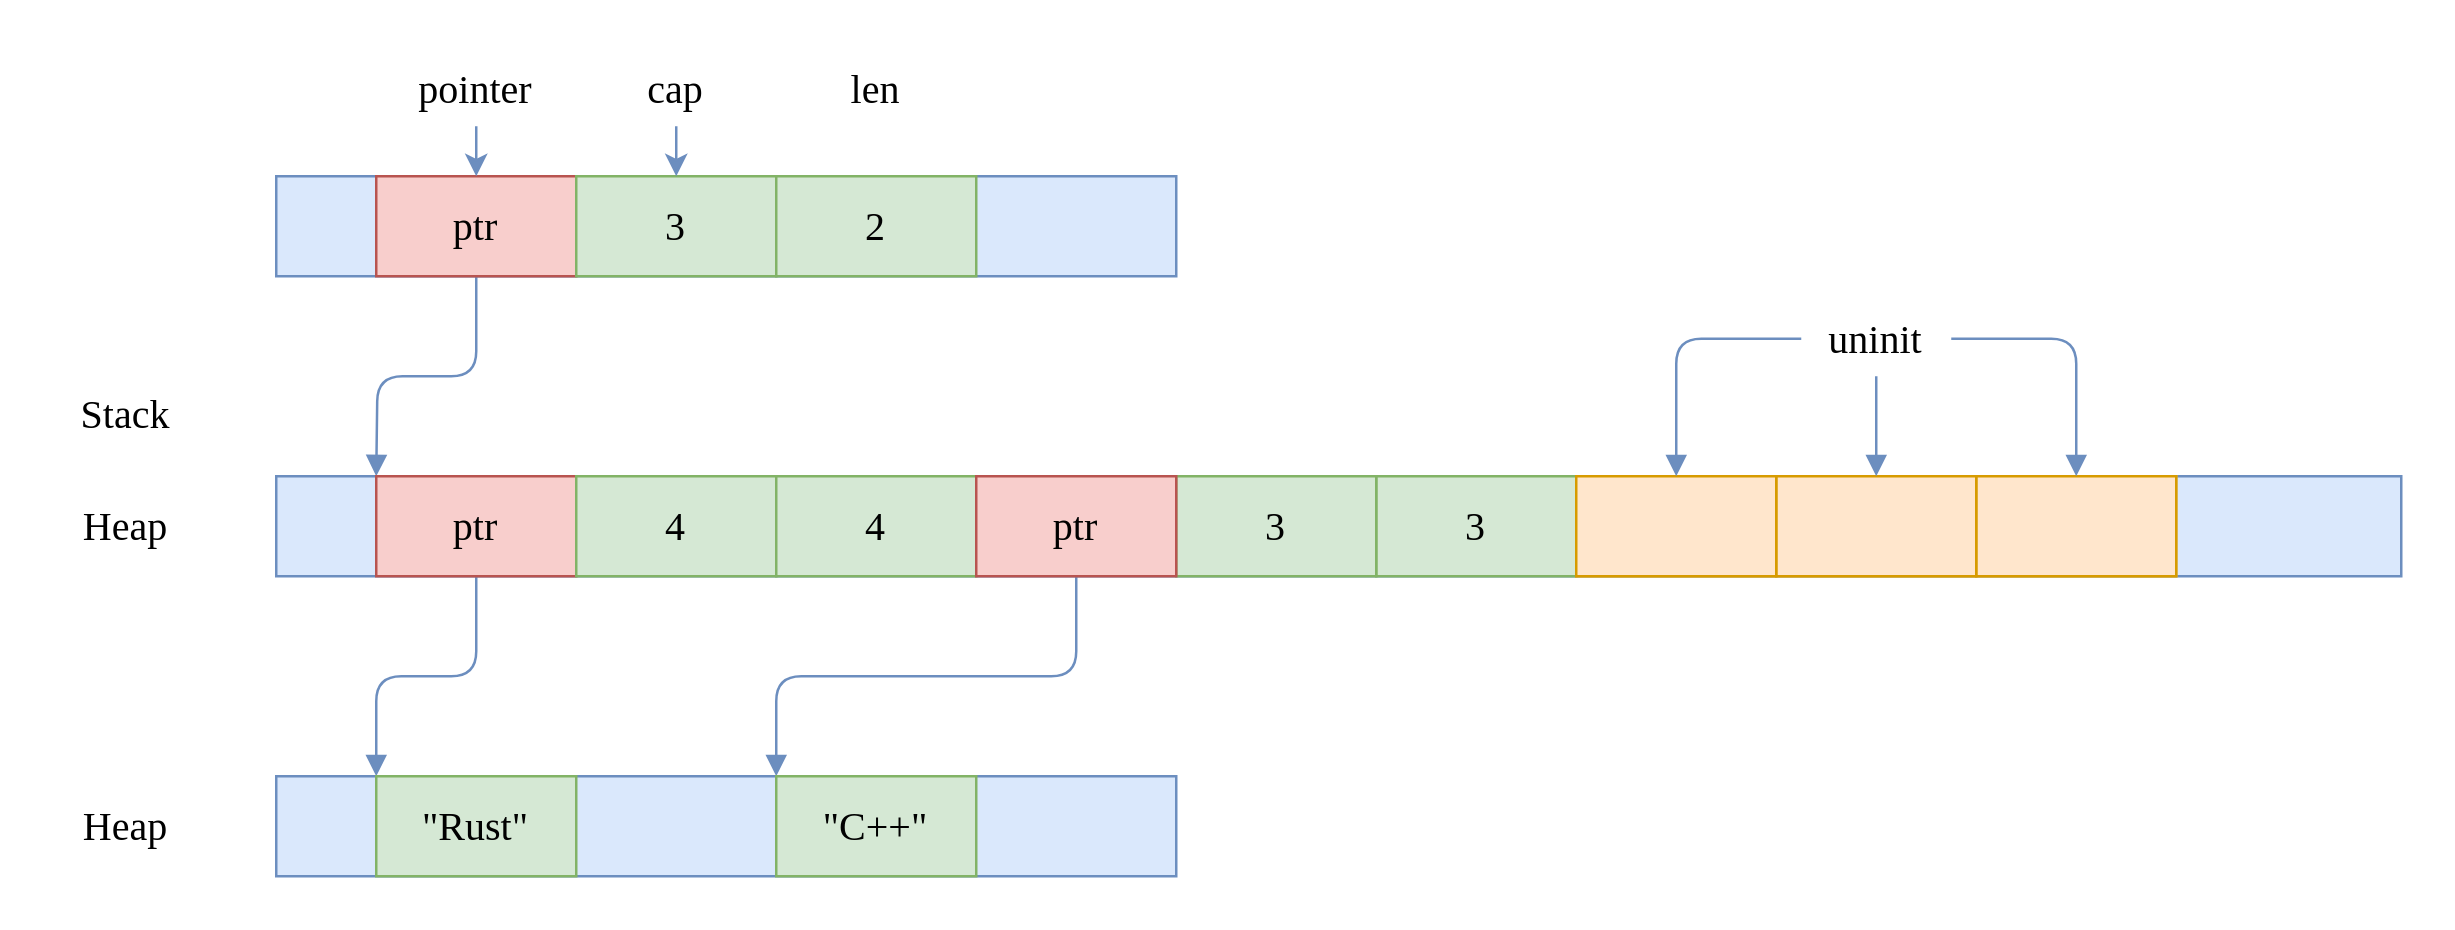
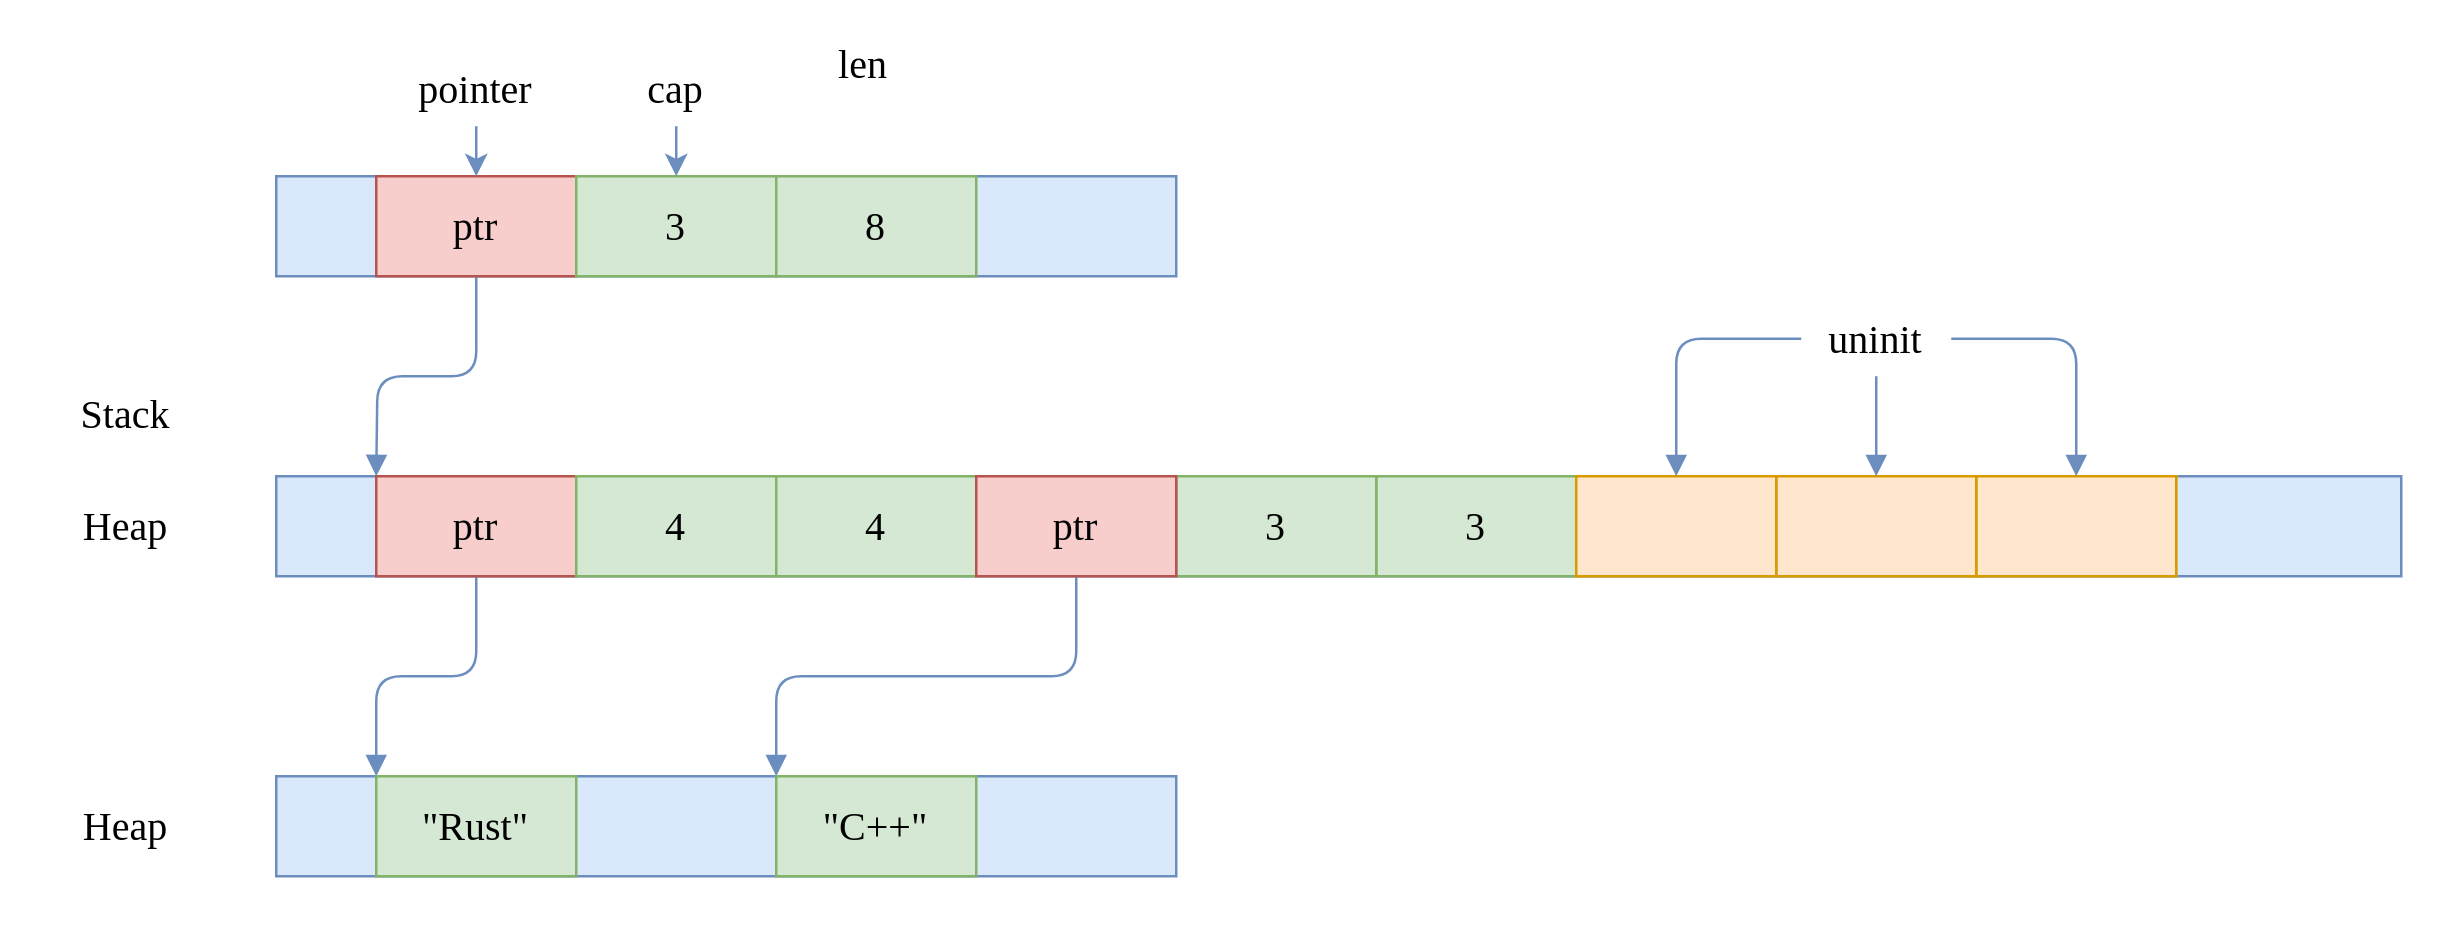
  <mxCell id="0" />
  <mxCell id="1" parent="0" />
  <mxCell id="2" value="" style="rounded=0;whiteSpace=wrap;html=1;shadow=0;strokeColor=#6c8ebf;strokeWidth=1;fontFamily=Ubuntu;fontSize=16;fontStyle=0;fillColor=#dae8fc;" parent="1" vertex="1"><mxGeometry x="110" y="190" width="850" height="40" as="geometry" /></mxCell>
  <mxCell id="3" value="" style="rounded=0;whiteSpace=wrap;html=1;shadow=0;strokeColor=#6c8ebf;strokeWidth=1;fontFamily=Ubuntu;fontSize=16;fontStyle=0;fillColor=#dae8fc;" parent="1" vertex="1"><mxGeometry x="110" y="70" width="360" height="40" as="geometry" /></mxCell>
  <mxCell id="4" style="edgeStyle=orthogonalEdgeStyle;rounded=1;orthogonalLoop=1;jettySize=auto;html=1;entryX=0;entryY=0;entryDx=0;entryDy=0;shadow=0;strokeColor=#6c8ebf;strokeWidth=1;fontFamily=Ubuntu;fontSize=14;fontStyle=0;endArrow=block;endFill=1;fillColor=#dae8fc;" parent="1" source="5" edge="1"><mxGeometry relative="1" as="geometry"><mxPoint x="150" y="190" as="targetPoint" /></mxGeometry></mxCell>
  <mxCell id="5" value="ptr" style="rounded=0;whiteSpace=wrap;html=1;shadow=0;strokeColor=#b85450;strokeWidth=1;fontFamily=Ubuntu;fontSize=16;fontStyle=0;fillColor=#f8cecc;" parent="1" vertex="1"><mxGeometry x="150" y="70" width="80" height="40" as="geometry" /></mxCell>
  <mxCell id="6" value="3" style="rounded=0;whiteSpace=wrap;html=1;shadow=0;strokeColor=#82b366;strokeWidth=1;fontFamily=Ubuntu;fontSize=16;fontStyle=0;fillColor=#d5e8d4;" parent="1" vertex="1"><mxGeometry x="230" y="70" width="80" height="40" as="geometry" /></mxCell>
- <mxCell id="7" value="2" style="rounded=0;whiteSpace=wrap;html=1;shadow=0;strokeColor=#82b366;strokeWidth=1;fontFamily=Ubuntu;fontSize=16;fontStyle=0;fillColor=#d5e8d4;" parent="1" vertex="1"><mxGeometry x="310" y="70" width="80" height="40" as="geometry" /></mxCell>
+ <mxCell id="7" value="8" style="rounded=0;whiteSpace=wrap;html=1;shadow=0;strokeColor=#82b366;strokeWidth=1;fontFamily=Ubuntu;fontSize=16;fontStyle=0;fillColor=#d5e8d4;" parent="1" vertex="1"><mxGeometry x="310" y="70" width="80" height="40" as="geometry" /></mxCell>
  <mxCell id="8" value="cap" style="text;html=1;align=center;verticalAlign=middle;whiteSpace=wrap;rounded=0;fontFamily=Ubuntu;fontSize=16;fontStyle=0;" parent="1" vertex="1"><mxGeometry x="240" y="20" width="60" height="30" as="geometry" /></mxCell>
- <mxCell id="9" value="len" style="text;html=1;align=center;verticalAlign=middle;whiteSpace=wrap;rounded=0;fontFamily=Ubuntu;fontSize=16;fontStyle=0;" parent="1" vertex="1"><mxGeometry x="320" y="20" width="60" height="30" as="geometry" /></mxCell>
+ <mxCell id="9" value="len" style="text;html=1;align=center;verticalAlign=middle;whiteSpace=wrap;rounded=0;fontFamily=Ubuntu;fontSize=16;fontStyle=0;" parent="1" vertex="1"><mxGeometry x="315" y="10" width="60" height="30" as="geometry" /></mxCell>
  <mxCell id="10" value="pointer" style="text;html=1;align=center;verticalAlign=middle;whiteSpace=wrap;rounded=0;fontFamily=Ubuntu;fontSize=16;fontStyle=0;" parent="1" vertex="1"><mxGeometry x="160" y="20" width="60" height="30" as="geometry" /></mxCell>
  <mxCell id="11" value="" style="endArrow=classic;html=1;rounded=1;shadow=0;strokeColor=#6c8ebf;strokeWidth=1;fontFamily=Ubuntu;fontSize=14;fontStyle=0;fillColor=#dae8fc;exitX=0.5;exitY=1;exitDx=0;exitDy=0;entryX=0.5;entryY=0;entryDx=0;entryDy=0;" parent="1" source="10" target="5" edge="1"><mxGeometry width="50" height="50" relative="1" as="geometry"><mxPoint x="310" y="280" as="sourcePoint" /><mxPoint x="360" y="230" as="targetPoint" /></mxGeometry></mxCell>
  <mxCell id="12" value="" style="endArrow=classic;html=1;rounded=1;shadow=0;strokeColor=#6c8ebf;strokeWidth=1;fontFamily=Ubuntu;fontSize=14;fontStyle=0;fillColor=#dae8fc;exitX=0.5;exitY=1;exitDx=0;exitDy=0;" parent="1" source="8" target="6" edge="1"><mxGeometry width="50" height="50" relative="1" as="geometry"><mxPoint x="310" y="280" as="sourcePoint" /><mxPoint x="360" y="230" as="targetPoint" /></mxGeometry></mxCell>
  <mxCell id="13" value="Stack" style="text;html=1;align=center;verticalAlign=middle;whiteSpace=wrap;rounded=0;fontFamily=Ubuntu;fontSize=16;fontStyle=0;" parent="1" vertex="1"><mxGeometry x="20" y="150" width="60" height="30" as="geometry" /></mxCell>
  <mxCell id="14" value="Heap" style="text;html=1;align=center;verticalAlign=middle;whiteSpace=wrap;rounded=0;fontFamily=Ubuntu;fontSize=16;fontStyle=0;" parent="1" vertex="1"><mxGeometry x="20" y="195" width="60" height="30" as="geometry" /></mxCell>
  <mxCell id="15" style="edgeStyle=orthogonalEdgeStyle;rounded=1;orthogonalLoop=1;jettySize=auto;html=1;entryX=0;entryY=0;entryDx=0;entryDy=0;shadow=0;strokeColor=#6c8ebf;strokeWidth=1;fontFamily=Ubuntu;fontSize=14;fontStyle=0;endArrow=block;endFill=1;fillColor=#dae8fc;" parent="1" source="16" target="32" edge="1"><mxGeometry relative="1" as="geometry" /></mxCell>
  <mxCell id="16" value="ptr" style="rounded=0;whiteSpace=wrap;html=1;shadow=0;strokeColor=#b85450;strokeWidth=1;fontFamily=Ubuntu;fontSize=16;fontStyle=0;fillColor=#f8cecc;" parent="1" vertex="1"><mxGeometry x="150" y="190" width="80" height="40" as="geometry" /></mxCell>
  <mxCell id="17" value="4" style="rounded=0;whiteSpace=wrap;html=1;shadow=0;strokeColor=#82b366;strokeWidth=1;fontFamily=Ubuntu;fontSize=16;fontStyle=0;fillColor=#d5e8d4;" parent="1" vertex="1"><mxGeometry x="230" y="190" width="80" height="40" as="geometry" /></mxCell>
  <mxCell id="18" value="4" style="rounded=0;whiteSpace=wrap;html=1;shadow=0;strokeColor=#82b366;strokeWidth=1;fontFamily=Ubuntu;fontSize=16;fontStyle=0;fillColor=#d5e8d4;" parent="1" vertex="1"><mxGeometry x="310" y="190" width="80" height="40" as="geometry" /></mxCell>
  <mxCell id="19" value="3" style="rounded=0;whiteSpace=wrap;html=1;shadow=0;strokeColor=#82b366;strokeWidth=1;fontFamily=Ubuntu;fontSize=16;fontStyle=0;fillColor=#d5e8d4;" parent="1" vertex="1"><mxGeometry x="550" y="190" width="80" height="40" as="geometry" /></mxCell>
  <mxCell id="20" value="3" style="rounded=0;whiteSpace=wrap;html=1;shadow=0;strokeColor=#82b366;strokeWidth=1;fontFamily=Ubuntu;fontSize=16;fontStyle=0;fillColor=#d5e8d4;" parent="1" vertex="1"><mxGeometry x="470" y="190" width="80" height="40" as="geometry" /></mxCell>
  <mxCell id="21" style="edgeStyle=orthogonalEdgeStyle;rounded=1;orthogonalLoop=1;jettySize=auto;html=1;entryX=0;entryY=0;entryDx=0;entryDy=0;shadow=0;strokeColor=#6c8ebf;strokeWidth=1;fontFamily=Ubuntu;fontSize=14;fontStyle=0;endArrow=block;endFill=1;fillColor=#dae8fc;" parent="1" source="22" target="33" edge="1"><mxGeometry relative="1" as="geometry" /></mxCell>
  <mxCell id="22" value="ptr" style="rounded=0;whiteSpace=wrap;html=1;shadow=0;strokeColor=#b85450;strokeWidth=1;fontFamily=Ubuntu;fontSize=16;fontStyle=0;fillColor=#f8cecc;" parent="1" vertex="1"><mxGeometry x="390" y="190" width="80" height="40" as="geometry" /></mxCell>
  <mxCell id="23" value="" style="group;fillColor=#fff2cc;strokeColor=#d6b656;" parent="1" vertex="1" connectable="0"><mxGeometry x="630" y="190" width="240" height="40" as="geometry" /></mxCell>
  <mxCell id="24" value="" style="rounded=0;whiteSpace=wrap;html=1;shadow=0;strokeColor=#d79b00;strokeWidth=1;fontFamily=Ubuntu;fontSize=16;fontStyle=0;fillColor=#ffe6cc;" parent="23" vertex="1"><mxGeometry x="160" width="80" height="40" as="geometry" /></mxCell>
  <mxCell id="25" value="" style="rounded=0;whiteSpace=wrap;html=1;shadow=0;strokeColor=#d79b00;strokeWidth=1;fontFamily=Ubuntu;fontSize=16;fontStyle=0;fillColor=#ffe6cc;" parent="23" vertex="1"><mxGeometry x="80" width="80" height="40" as="geometry" /></mxCell>
  <mxCell id="26" value="" style="rounded=0;whiteSpace=wrap;html=1;shadow=0;strokeColor=#d79b00;strokeWidth=1;fontFamily=Ubuntu;fontSize=16;fontStyle=0;fillColor=#ffe6cc;" parent="23" vertex="1"><mxGeometry width="80" height="40" as="geometry" /></mxCell>
  <mxCell id="27" style="edgeStyle=orthogonalEdgeStyle;rounded=1;orthogonalLoop=1;jettySize=auto;html=1;entryX=0.5;entryY=0;entryDx=0;entryDy=0;shadow=0;strokeColor=#6c8ebf;strokeWidth=1;fontFamily=Ubuntu;fontSize=14;fontStyle=0;endArrow=block;endFill=1;fillColor=#dae8fc;" parent="1" source="30" target="26" edge="1"><mxGeometry relative="1" as="geometry" /></mxCell>
  <mxCell id="28" style="edgeStyle=orthogonalEdgeStyle;rounded=1;orthogonalLoop=1;jettySize=auto;html=1;shadow=0;strokeColor=#6c8ebf;strokeWidth=1;fontFamily=Ubuntu;fontSize=14;fontStyle=0;endArrow=block;endFill=1;fillColor=#dae8fc;" parent="1" source="30" target="25" edge="1"><mxGeometry relative="1" as="geometry" /></mxCell>
  <mxCell id="29" style="edgeStyle=orthogonalEdgeStyle;rounded=1;orthogonalLoop=1;jettySize=auto;html=1;entryX=0.5;entryY=0;entryDx=0;entryDy=0;shadow=0;strokeColor=#6c8ebf;strokeWidth=1;fontFamily=Ubuntu;fontSize=14;fontStyle=0;endArrow=block;endFill=1;fillColor=#dae8fc;" parent="1" source="30" target="24" edge="1"><mxGeometry relative="1" as="geometry" /></mxCell>
  <mxCell id="30" value="uninit" style="text;html=1;align=center;verticalAlign=middle;whiteSpace=wrap;rounded=0;fontFamily=Ubuntu;fontSize=16;fontStyle=0;" parent="1" vertex="1"><mxGeometry x="720" y="120" width="60" height="30" as="geometry" /></mxCell>
  <mxCell id="31" value="" style="rounded=0;whiteSpace=wrap;html=1;shadow=0;strokeColor=#6c8ebf;strokeWidth=1;fontFamily=Ubuntu;fontSize=16;fontStyle=0;fillColor=#dae8fc;" parent="1" vertex="1"><mxGeometry x="110" y="310" width="360" height="40" as="geometry" /></mxCell>
  <mxCell id="32" value="&quot;Rust&quot;" style="rounded=0;whiteSpace=wrap;html=1;shadow=0;strokeColor=#82b366;strokeWidth=1;fontFamily=Ubuntu;fontSize=16;fontStyle=0;fillColor=#d5e8d4;" parent="1" vertex="1"><mxGeometry x="150" y="310" width="80" height="40" as="geometry" /></mxCell>
  <mxCell id="33" value="&quot;C++&quot;" style="rounded=0;whiteSpace=wrap;html=1;shadow=0;strokeColor=#82b366;strokeWidth=1;fontFamily=Ubuntu;fontSize=16;fontStyle=0;fillColor=#d5e8d4;" parent="1" vertex="1"><mxGeometry x="310" y="310" width="80" height="40" as="geometry" /></mxCell>
  <mxCell id="34" value="Heap" style="text;html=1;align=center;verticalAlign=middle;whiteSpace=wrap;rounded=0;fontFamily=Ubuntu;fontSize=16;fontStyle=0;" parent="1" vertex="1"><mxGeometry x="20" y="315" width="60" height="30" as="geometry" /></mxCell>
